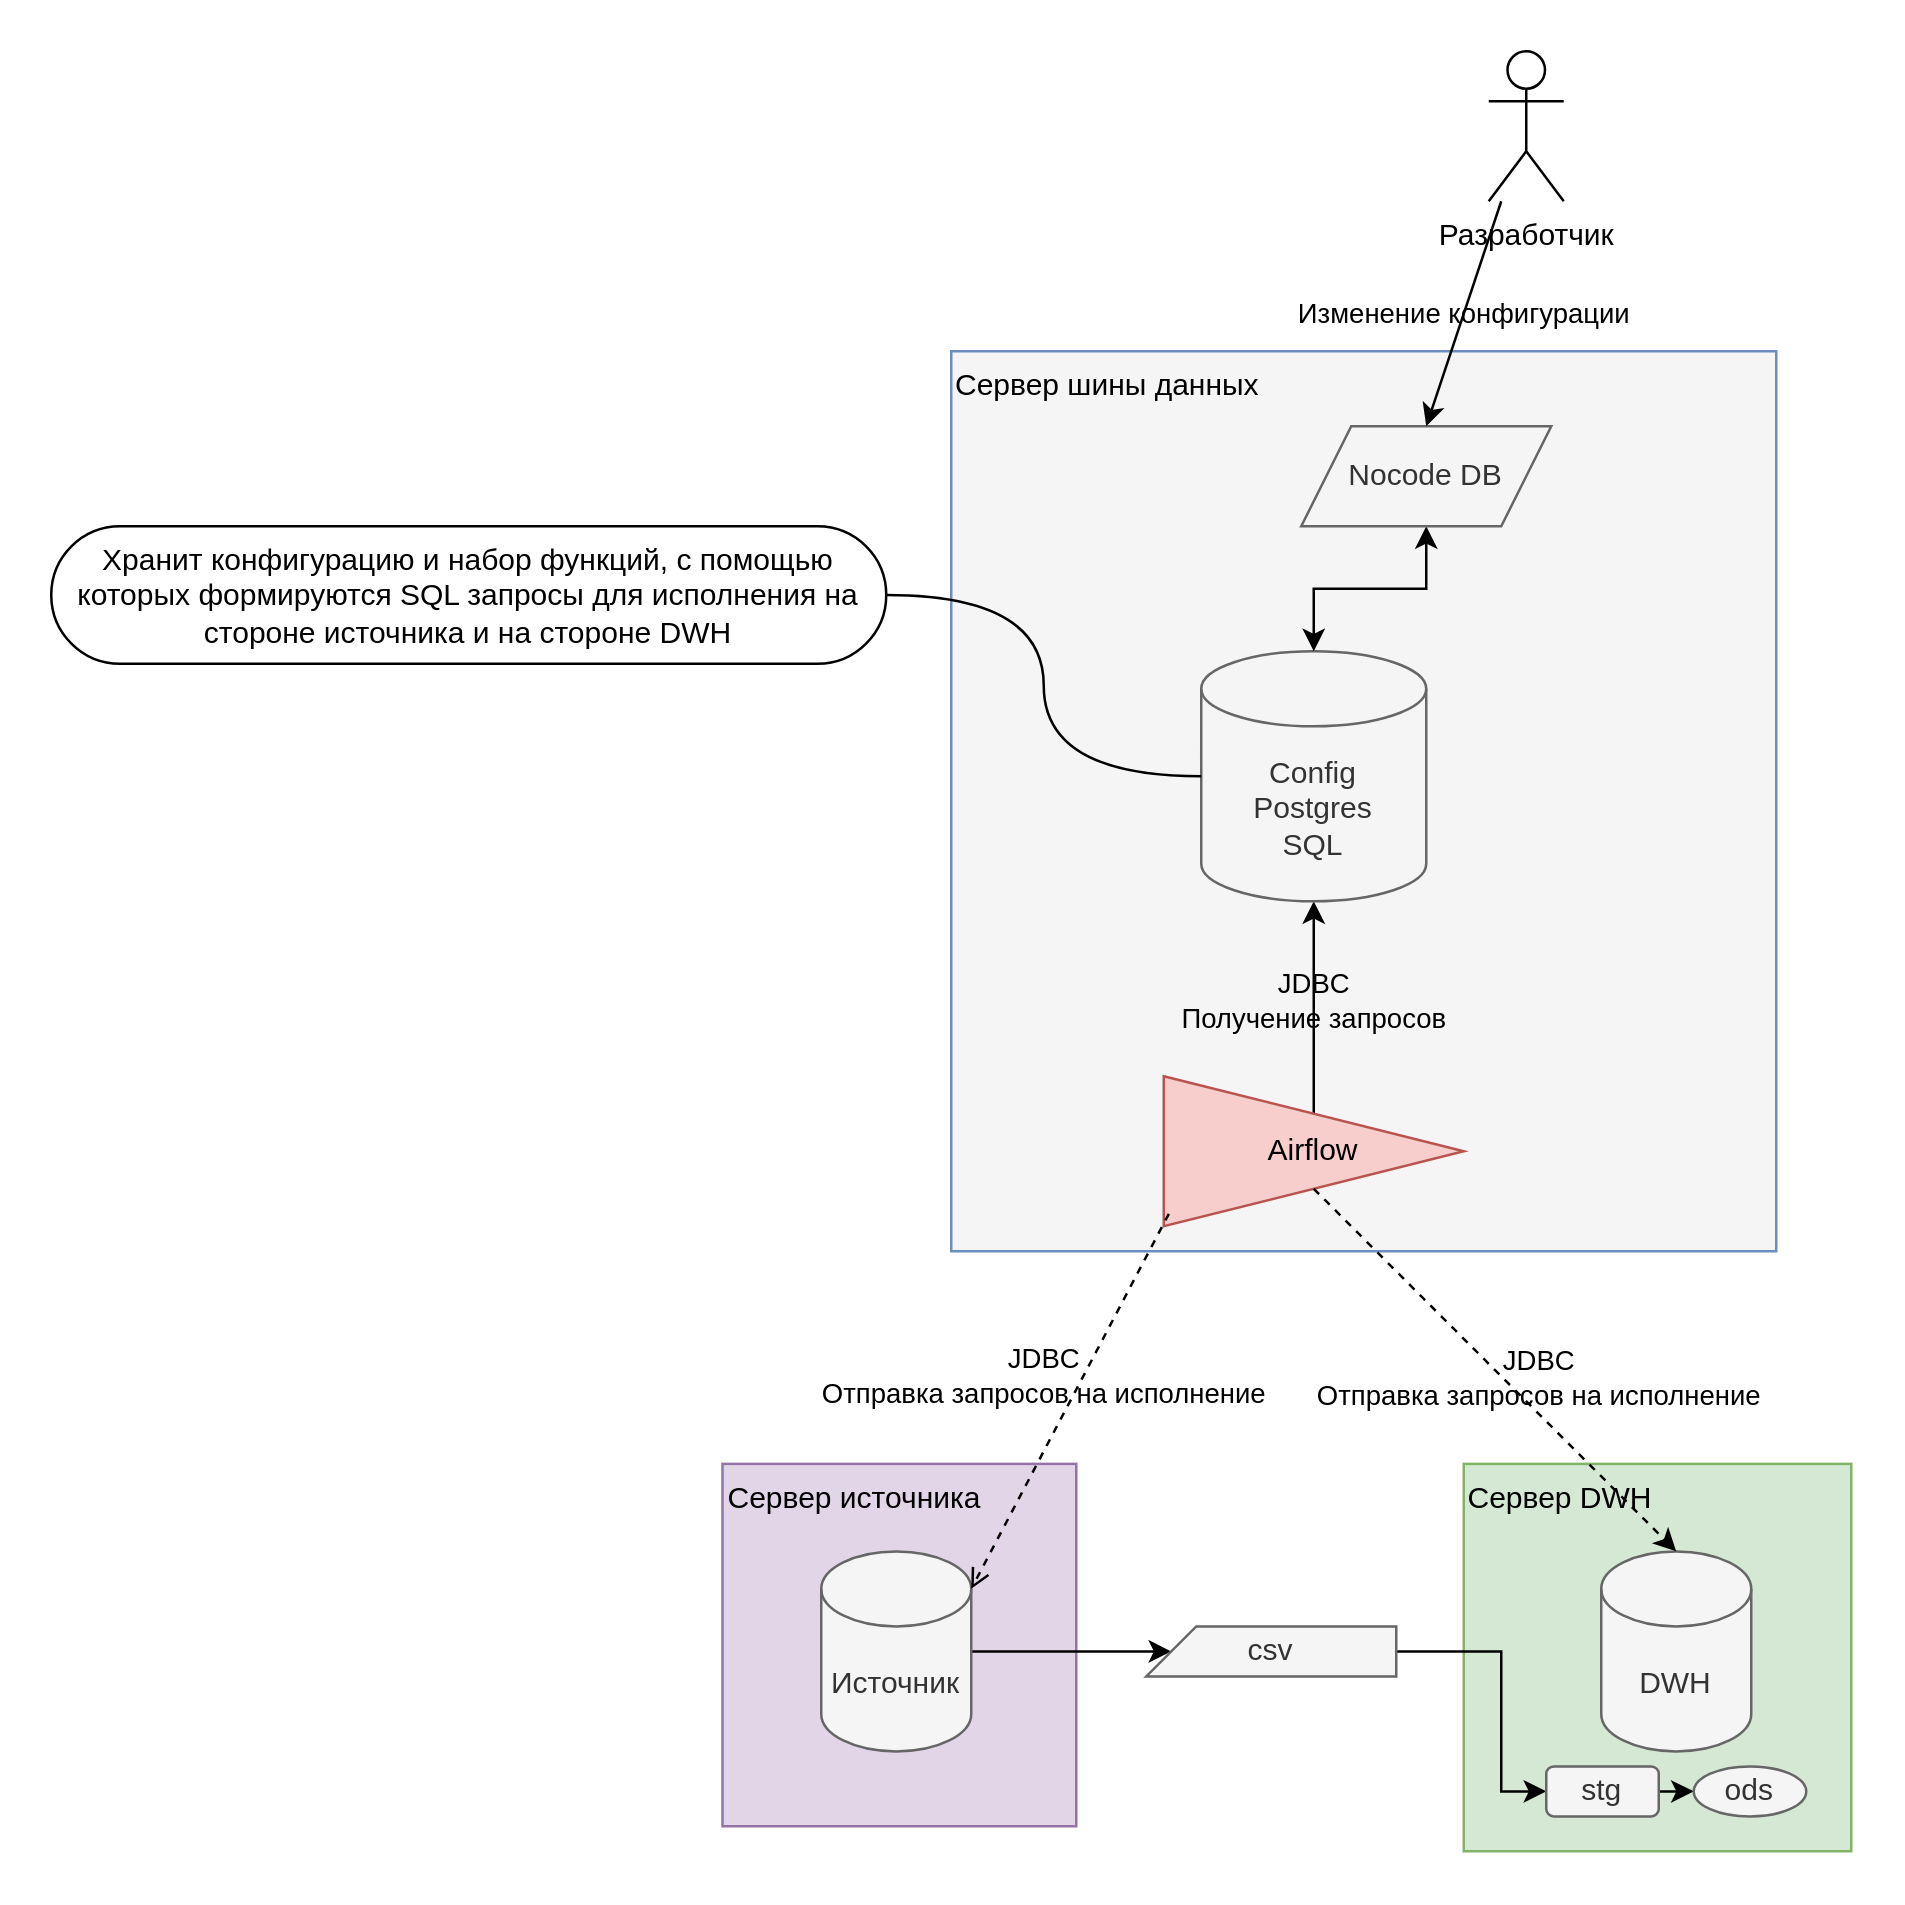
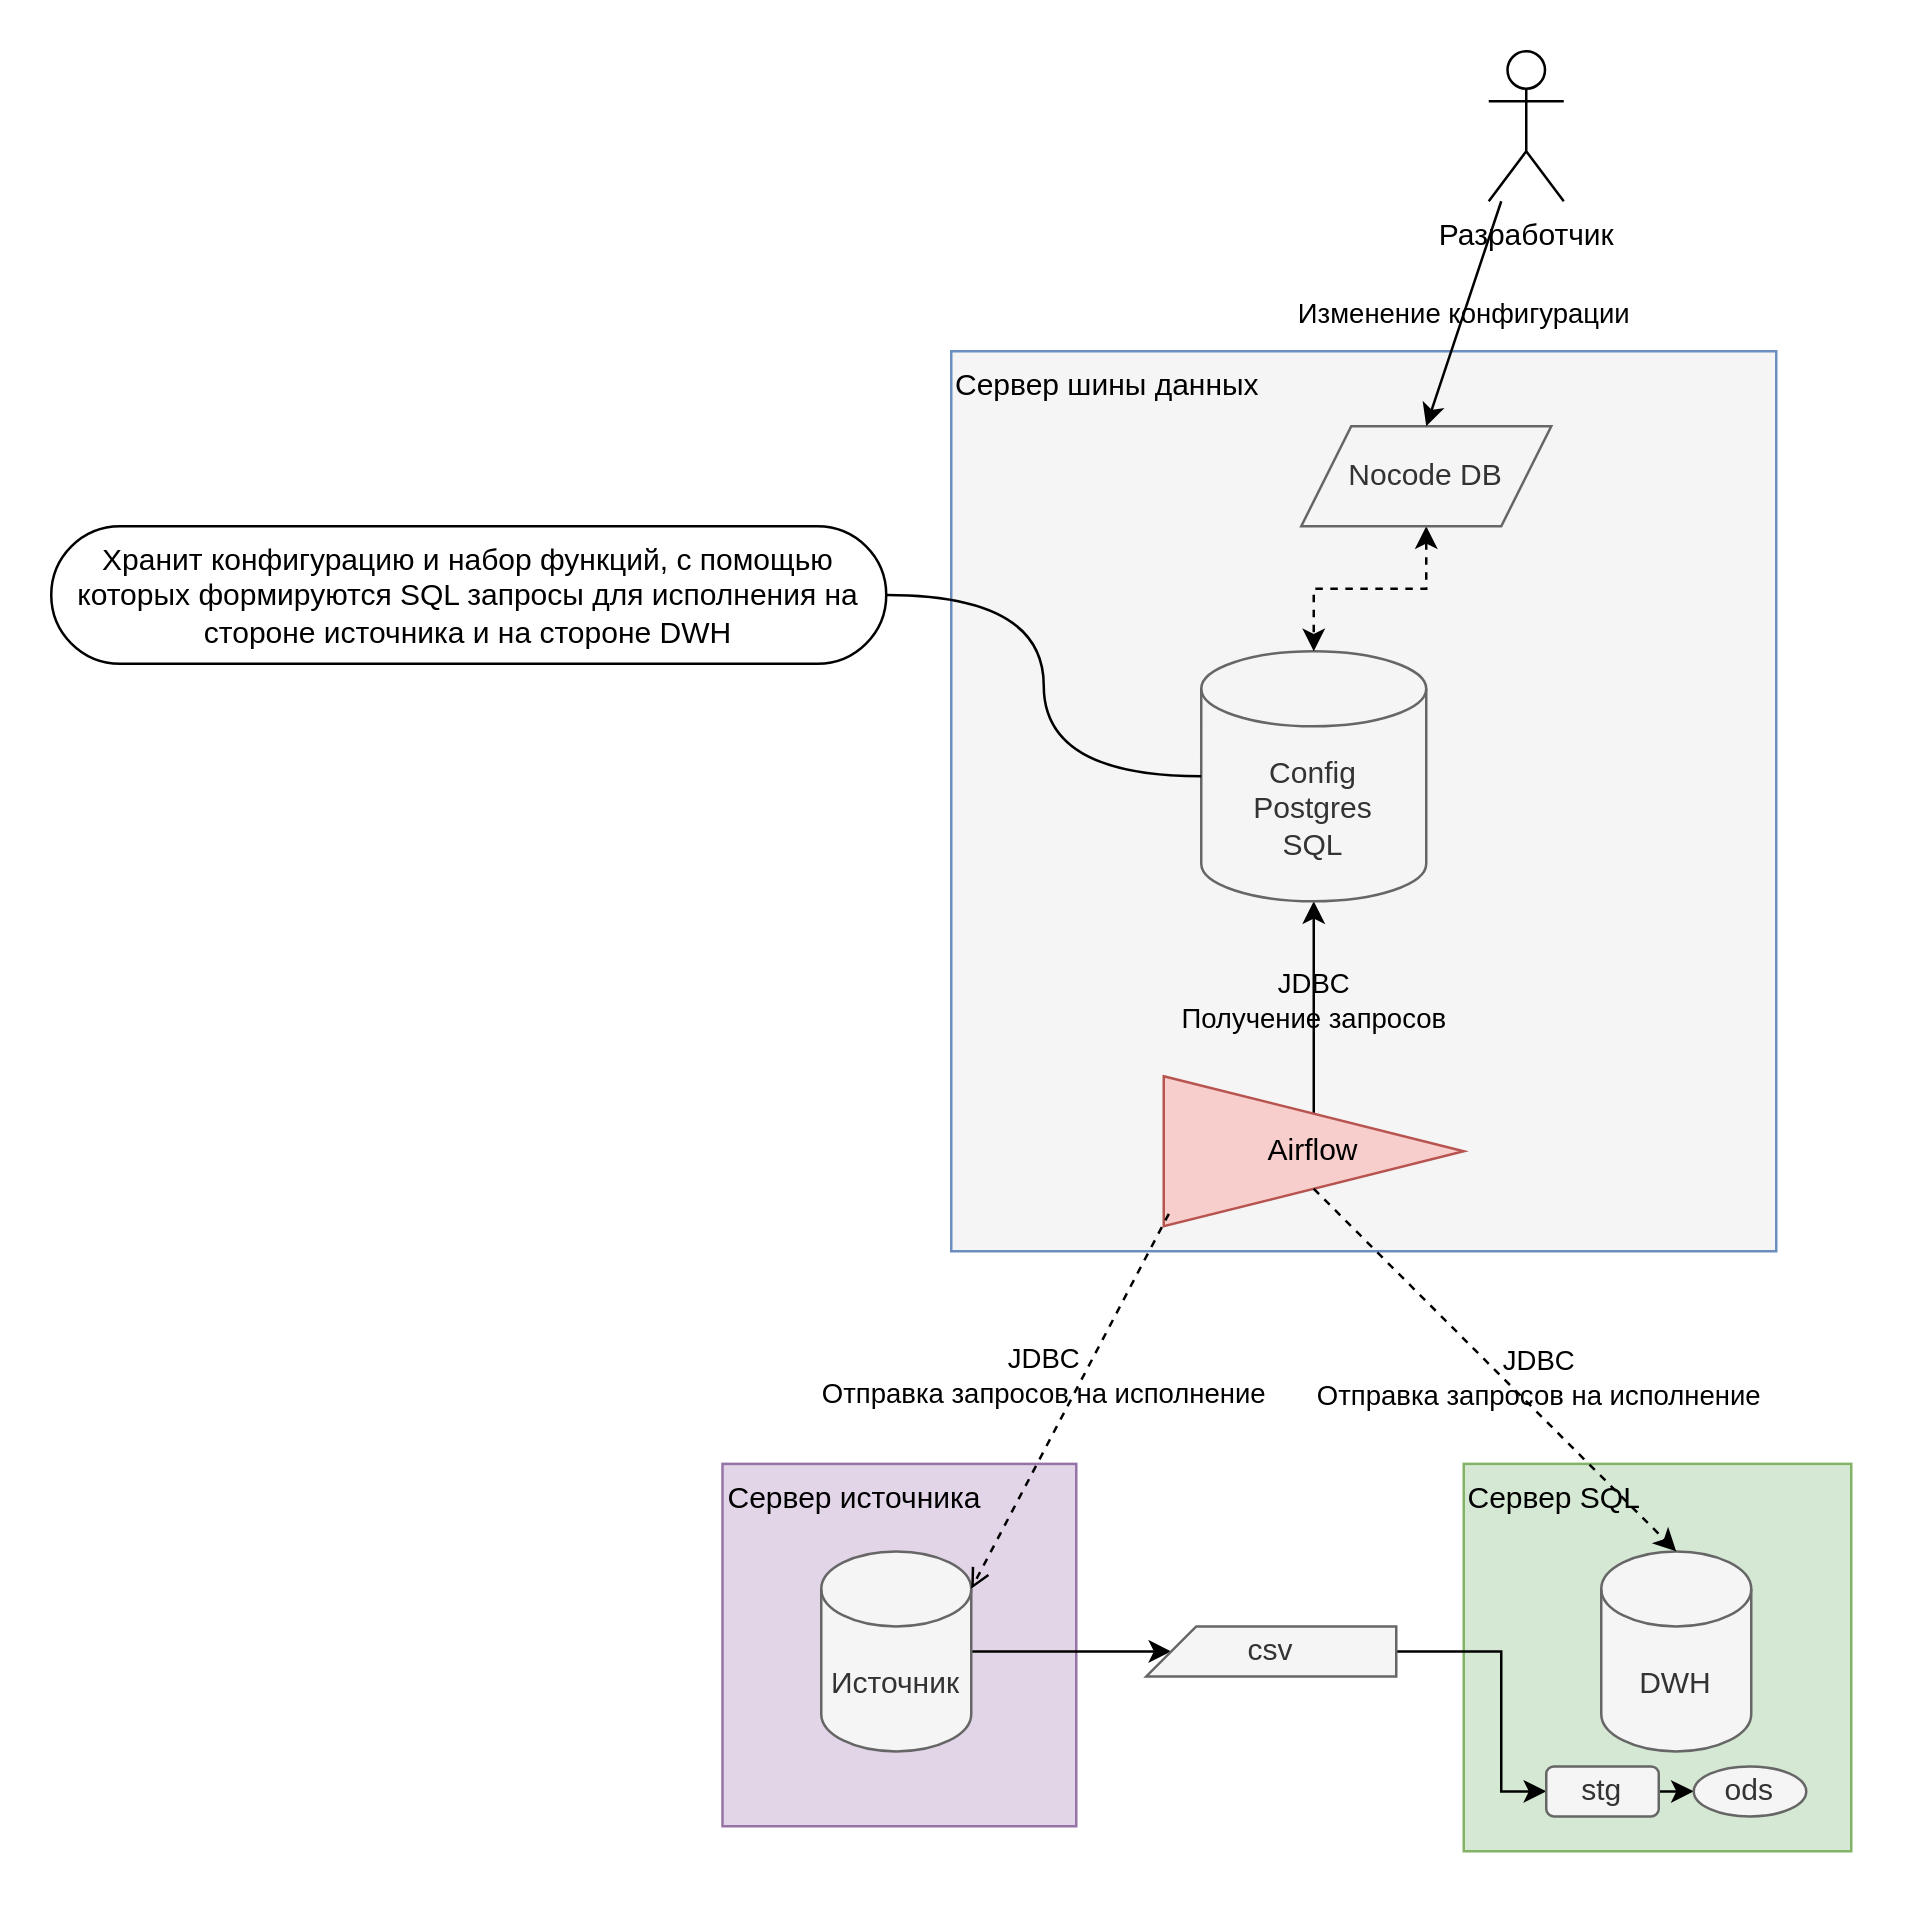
  <mxCell id="0" />
  <mxCell id="1" parent="0" />
- <mxCell id="2" value="Сервер DWH" style="rounded=0;whiteSpace=wrap;html=1;align=left;verticalAlign=top;fillColor=#d5e8d4;strokeColor=#82b366;" vertex="1" parent="1"><mxGeometry x="585" y="585.05" width="155" height="154.95" as="geometry" /></mxCell>
+ <mxCell id="2" value="Сервер SQL" style="rounded=0;whiteSpace=wrap;html=1;align=left;verticalAlign=top;fillColor=#d5e8d4;strokeColor=#82b366;" vertex="1" parent="1"><mxGeometry x="585" y="585.05" width="155" height="154.95" as="geometry" /></mxCell>
  <mxCell id="3" value="Сервер источника" style="rounded=0;whiteSpace=wrap;html=1;align=left;verticalAlign=top;fillColor=#e1d5e7;strokeColor=#9673a6;" vertex="1" parent="1"><mxGeometry x="288.5" y="585.05" width="141.5" height="144.95" as="geometry" /></mxCell>
  <mxCell id="4" value="Сервер шины данных" style="rounded=0;whiteSpace=wrap;html=1;fillColor=#f5f5f5;strokeColor=#6c8ebf;align=left;verticalAlign=top;" vertex="1" parent="1"><mxGeometry x="380" y="140" width="330" height="360" as="geometry" /></mxCell>
  <mxCell id="5" value="JDBC&lt;br&gt;Получение запросов" style="edgeStyle=orthogonalEdgeStyle;rounded=0;orthogonalLoop=1;jettySize=auto;html=1;startArrow=classic;startFill=1;exitX=0.5;exitY=1;exitDx=0;exitDy=0;exitPerimeter=0;entryX=0.5;entryY=0;entryDx=0;entryDy=0;endArrow=none;endFill=0;labelBackgroundColor=none;" edge="1" parent="1" source="7" target="6"><mxGeometry x="-0.059" relative="1" as="geometry"><mxPoint x="470" y="450" as="targetPoint" /><mxPoint as="offset" /></mxGeometry></mxCell>
  <mxCell id="6" value="Airflow" style="triangle;whiteSpace=wrap;html=1;fillColor=#f8cecc;strokeColor=#b85450;" vertex="1" parent="1"><mxGeometry x="465" y="430" width="120" height="60" as="geometry" /></mxCell>
  <mxCell id="7" value="Config&lt;br&gt;Postgres&lt;br&gt;SQL" style="shape=cylinder3;whiteSpace=wrap;html=1;boundedLbl=1;backgroundOutline=1;size=15;fillColor=#f5f5f5;strokeColor=#666666;fontColor=#333333;" vertex="1" parent="1"><mxGeometry x="480" y="260" width="90" height="100" as="geometry" /></mxCell>
  <mxCell id="8" value="DWH" style="shape=cylinder3;whiteSpace=wrap;html=1;boundedLbl=1;backgroundOutline=1;size=15;fillColor=#f5f5f5;strokeColor=#666666;fontColor=#333333;" vertex="1" parent="1"><mxGeometry x="640" y="620.05" width="60" height="80" as="geometry" /></mxCell>
- <mxCell id="9" style="edgeStyle=orthogonalEdgeStyle;rounded=0;orthogonalLoop=1;jettySize=auto;html=1;entryX=0.5;entryY=0;entryDx=0;entryDy=0;entryPerimeter=0;startArrow=classic;startFill=1;" edge="1" parent="1" source="10" target="7"><mxGeometry relative="1" as="geometry" /></mxCell>
+ <mxCell id="9" style="edgeStyle=orthogonalEdgeStyle;rounded=0;orthogonalLoop=1;jettySize=auto;html=1;entryX=0.5;entryY=0;entryDx=0;entryDy=0;entryPerimeter=0;startArrow=classic;startFill=1;dashed=1;" edge="1" parent="1" source="10" target="7"><mxGeometry relative="1" as="geometry" /></mxCell>
  <mxCell id="10" value="Nocode DB" style="shape=parallelogram;perimeter=parallelogramPerimeter;whiteSpace=wrap;html=1;fixedSize=1;fillColor=#f5f5f5;strokeColor=#666666;fontColor=#333333;" vertex="1" parent="1"><mxGeometry x="520" y="170" width="100" height="40" as="geometry" /></mxCell>
  <mxCell id="11" value="Разработчик" style="shape=umlActor;verticalLabelPosition=bottom;verticalAlign=top;html=1;outlineConnect=0;" vertex="1" parent="1"><mxGeometry x="595" y="20" width="30" height="60" as="geometry" /></mxCell>
  <mxCell id="12" value="Изменение конфигурации" style="endArrow=classic;html=1;entryX=0.5;entryY=0;entryDx=0;entryDy=0;labelBackgroundColor=none;" edge="1" parent="1" source="11" target="10"><mxGeometry width="50" height="50" relative="1" as="geometry"><mxPoint x="690" y="370" as="sourcePoint" /><mxPoint x="740" y="320" as="targetPoint" /></mxGeometry></mxCell>
  <mxCell id="13" style="edgeStyle=orthogonalEdgeStyle;orthogonalLoop=1;jettySize=auto;html=1;entryX=0;entryY=0.5;entryDx=0;entryDy=0;entryPerimeter=0;startArrow=none;startFill=0;endArrow=none;endFill=0;curved=1;" edge="1" parent="1" source="14" target="7"><mxGeometry relative="1" as="geometry" /></mxCell>
  <mxCell id="14" value="Хранит конфигурацию и набор функций, с помощью которых формируются SQL запросы для исполнения на стороне источника и на стороне DWH" style="whiteSpace=wrap;html=1;rounded=1;arcSize=50;align=center;verticalAlign=middle;strokeWidth=1;autosize=1;spacing=4;treeFolding=1;treeMoving=1;newEdgeStyle={&quot;edgeStyle&quot;:&quot;entityRelationEdgeStyle&quot;,&quot;startArrow&quot;:&quot;none&quot;,&quot;endArrow&quot;:&quot;none&quot;,&quot;segment&quot;:10,&quot;curved&quot;:1};" vertex="1" parent="1"><mxGeometry x="20" y="210" width="334" height="55" as="geometry" /></mxCell>
  <mxCell id="15" style="edgeStyle=orthogonalEdgeStyle;curved=1;orthogonalLoop=1;jettySize=auto;html=1;entryX=0;entryY=0;entryDx=10;entryDy=10;entryPerimeter=0;startArrow=none;startFill=0;endArrow=classic;endFill=1;" edge="1" parent="1" source="16" target="20"><mxGeometry relative="1" as="geometry" /></mxCell>
  <mxCell id="16" value="Источник" style="shape=cylinder3;whiteSpace=wrap;html=1;boundedLbl=1;backgroundOutline=1;size=15;fillColor=#f5f5f5;strokeColor=#666666;fontColor=#333333;" vertex="1" parent="1"><mxGeometry x="328" y="620.05" width="60" height="80" as="geometry" /></mxCell>
  <mxCell id="17" value="" style="endArrow=open;html=1;exitX=0.017;exitY=0.917;exitDx=0;exitDy=0;exitPerimeter=0;entryX=1;entryY=0;entryDx=0;entryDy=15;entryPerimeter=0;dashed=1;" edge="1" parent="1" source="6" target="16"><mxGeometry width="50" height="50" relative="1" as="geometry"><mxPoint x="130" y="510" as="sourcePoint" /><mxPoint x="180" y="460" as="targetPoint" /></mxGeometry></mxCell>
  <mxCell id="18" value="JDBC&lt;br&gt;Отправка запросов на исполнение" style="edgeLabel;html=1;align=center;verticalAlign=middle;resizable=0;points=[];labelBackgroundColor=none;" vertex="1" connectable="0" parent="17"><mxGeometry x="-0.138" relative="1" as="geometry"><mxPoint x="-16.64" y="0.1" as="offset" /></mxGeometry></mxCell>
  <mxCell id="19" style="edgeStyle=orthogonalEdgeStyle;orthogonalLoop=1;jettySize=auto;html=1;startArrow=none;startFill=0;endArrow=classic;endFill=1;entryX=0;entryY=0.5;entryDx=0;entryDy=0;rounded=0;" edge="1" parent="1" source="20" target="22"><mxGeometry relative="1" as="geometry"><Array as="points"><mxPoint x="600" y="660" /><mxPoint x="600" y="716" /></Array></mxGeometry></mxCell>
  <mxCell id="20" value="csv" style="shape=card;whiteSpace=wrap;html=1;fillColor=#f5f5f5;strokeColor=#666666;fontColor=#333333;" vertex="1" parent="1"><mxGeometry x="458" y="650.05" width="100" height="20" as="geometry" /></mxCell>
  <mxCell id="21" style="edgeStyle=orthogonalEdgeStyle;curved=1;orthogonalLoop=1;jettySize=auto;html=1;entryX=0;entryY=0.5;entryDx=0;entryDy=0;startArrow=none;startFill=0;endArrow=classic;endFill=1;" edge="1" parent="1" source="22" target="23"><mxGeometry relative="1" as="geometry" /></mxCell>
  <mxCell id="22" value="stg" style="rounded=1;whiteSpace=wrap;html=1;fillColor=#f5f5f5;strokeColor=#666666;fontColor=#333333;" vertex="1" parent="1"><mxGeometry x="618" y="706.05" width="45" height="20" as="geometry" /></mxCell>
  <mxCell id="23" value="ods" style="ellipse;whiteSpace=wrap;html=1;fillColor=#f5f5f5;strokeColor=#666666;fontColor=#333333;" vertex="1" parent="1"><mxGeometry x="677" y="706.05" width="45" height="20" as="geometry" /></mxCell>
  <mxCell id="24" value="JDBC&lt;br&gt;Отправка запросов на исполнение" style="endArrow=classic;html=1;exitX=0.5;exitY=1;exitDx=0;exitDy=0;entryX=0.5;entryY=0;entryDx=0;entryDy=0;entryPerimeter=0;dashed=1;labelBackgroundColor=none;" edge="1" parent="1" source="6" target="8"><mxGeometry x="0.144" y="10" width="50" height="50" relative="1" as="geometry"><mxPoint x="525" y="475" as="sourcePoint" /><mxPoint x="670" y="620.05" as="targetPoint" /><mxPoint as="offset" /></mxGeometry></mxCell>
